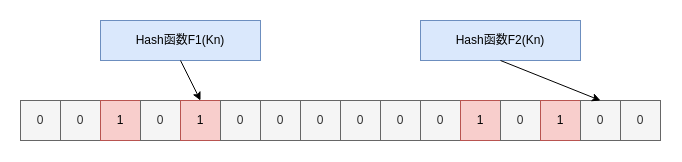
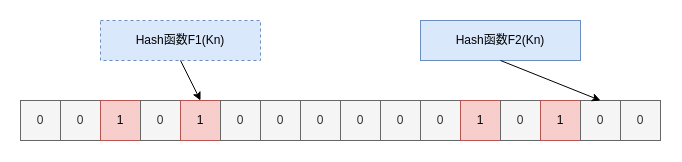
  <mxCell id="0" />
  <mxCell id="1" parent="0" />
- <mxCell id="2" value="Hash函数F1(Kn)" style="rounded=0;whiteSpace=wrap;html=1;fillColor=#dae8fc;strokeColor=#6c8ebf;" vertex="1" parent="1"><mxGeometry x="100" y="20" width="160" height="40" as="geometry" /></mxCell>
+ <mxCell id="2" value="Hash函数F1(Kn)" style="rounded=0;whiteSpace=wrap;html=1;fillColor=#dae8fc;strokeColor=#6c8ebf;dashed=1;" vertex="1" parent="1"><mxGeometry x="100" y="20" width="160" height="40" as="geometry" /></mxCell>
  <mxCell id="3" value="Hash函数F2(Kn)" style="rounded=0;whiteSpace=wrap;html=1;fillColor=#dae8fc;strokeColor=#6c8ebf;" vertex="1" parent="1"><mxGeometry x="420" y="20" width="160" height="40" as="geometry" /></mxCell>
  <mxCell id="4" value="0" style="rounded=0;whiteSpace=wrap;html=1;fillColor=#f5f5f5;strokeColor=#666666;fontColor=#333333;" vertex="1" parent="1"><mxGeometry x="20" y="100" width="40" height="40" as="geometry" /></mxCell>
  <mxCell id="5" value="&lt;span style=&quot;white-space: normal&quot;&gt;0&lt;/span&gt;" style="rounded=0;whiteSpace=wrap;html=1;fillColor=#f5f5f5;strokeColor=#666666;fontColor=#333333;" vertex="1" parent="1"><mxGeometry x="60" y="100" width="40" height="40" as="geometry" /></mxCell>
  <mxCell id="6" value="&lt;span style=&quot;white-space: normal&quot;&gt;1&lt;/span&gt;" style="rounded=0;whiteSpace=wrap;html=1;fillColor=#f8cecc;strokeColor=#b85450;" vertex="1" parent="1"><mxGeometry x="100" y="100" width="40" height="40" as="geometry" /></mxCell>
  <mxCell id="7" value="&lt;span style=&quot;white-space: normal&quot;&gt;0&lt;/span&gt;" style="rounded=0;whiteSpace=wrap;html=1;fillColor=#f5f5f5;strokeColor=#666666;fontColor=#333333;" vertex="1" parent="1"><mxGeometry x="140" y="100" width="40" height="40" as="geometry" /></mxCell>
  <mxCell id="8" value="&lt;span style=&quot;white-space: normal&quot;&gt;1&lt;/span&gt;" style="rounded=0;whiteSpace=wrap;html=1;fillColor=#f8cecc;strokeColor=#b85450;" vertex="1" parent="1"><mxGeometry x="180" y="100" width="40" height="40" as="geometry" /></mxCell>
  <mxCell id="9" value="&lt;span style=&quot;white-space: normal&quot;&gt;0&lt;/span&gt;" style="rounded=0;whiteSpace=wrap;html=1;fillColor=#f5f5f5;strokeColor=#666666;fontColor=#333333;" vertex="1" parent="1"><mxGeometry x="220" y="100" width="40" height="40" as="geometry" /></mxCell>
  <mxCell id="10" value="&lt;span style=&quot;white-space: normal&quot;&gt;0&lt;/span&gt;" style="rounded=0;whiteSpace=wrap;html=1;fillColor=#f5f5f5;strokeColor=#666666;fontColor=#333333;" vertex="1" parent="1"><mxGeometry x="260" y="100" width="40" height="40" as="geometry" /></mxCell>
  <mxCell id="11" value="&lt;span style=&quot;white-space: normal&quot;&gt;0&lt;/span&gt;" style="rounded=0;whiteSpace=wrap;html=1;fillColor=#f5f5f5;strokeColor=#666666;fontColor=#333333;" vertex="1" parent="1"><mxGeometry x="300" y="100" width="40" height="40" as="geometry" /></mxCell>
  <mxCell id="12" value="&lt;span style=&quot;white-space: normal&quot;&gt;0&lt;/span&gt;" style="rounded=0;whiteSpace=wrap;html=1;fillColor=#f5f5f5;strokeColor=#666666;fontColor=#333333;" vertex="1" parent="1"><mxGeometry x="340" y="100" width="40" height="40" as="geometry" /></mxCell>
  <mxCell id="13" value="&lt;span style=&quot;white-space: normal&quot;&gt;0&lt;/span&gt;" style="rounded=0;whiteSpace=wrap;html=1;fillColor=#f5f5f5;strokeColor=#666666;fontColor=#333333;" vertex="1" parent="1"><mxGeometry x="380" y="100" width="40" height="40" as="geometry" /></mxCell>
  <mxCell id="14" value="&lt;span style=&quot;white-space: normal&quot;&gt;0&lt;/span&gt;" style="rounded=0;whiteSpace=wrap;html=1;fillColor=#f5f5f5;strokeColor=#666666;fontColor=#333333;" vertex="1" parent="1"><mxGeometry x="420" y="100" width="40" height="40" as="geometry" /></mxCell>
  <mxCell id="15" value="&lt;span style=&quot;white-space: normal&quot;&gt;1&lt;/span&gt;" style="rounded=0;whiteSpace=wrap;html=1;fillColor=#f8cecc;strokeColor=#b85450;" vertex="1" parent="1"><mxGeometry x="460" y="100" width="40" height="40" as="geometry" /></mxCell>
  <mxCell id="16" value="&lt;span style=&quot;white-space: normal&quot;&gt;0&lt;/span&gt;" style="rounded=0;whiteSpace=wrap;html=1;fillColor=#f5f5f5;strokeColor=#666666;fontColor=#333333;" vertex="1" parent="1"><mxGeometry x="500" y="100" width="40" height="40" as="geometry" /></mxCell>
  <mxCell id="17" value="&lt;span style=&quot;white-space: normal&quot;&gt;1&lt;/span&gt;" style="rounded=0;whiteSpace=wrap;html=1;fillColor=#f8cecc;strokeColor=#b85450;" vertex="1" parent="1"><mxGeometry x="540" y="100" width="40" height="40" as="geometry" /></mxCell>
  <mxCell id="18" value="&lt;span style=&quot;white-space: normal&quot;&gt;0&lt;/span&gt;" style="rounded=0;whiteSpace=wrap;html=1;fillColor=#f5f5f5;strokeColor=#666666;fontColor=#333333;" vertex="1" parent="1"><mxGeometry x="580" y="100" width="40" height="40" as="geometry" /></mxCell>
  <mxCell id="19" value="&lt;span style=&quot;white-space: normal&quot;&gt;0&lt;/span&gt;" style="rounded=0;whiteSpace=wrap;html=1;fillColor=#f5f5f5;strokeColor=#666666;fontColor=#333333;" vertex="1" parent="1"><mxGeometry x="620" y="100" width="40" height="40" as="geometry" /></mxCell>
  <mxCell id="20" value="" style="endArrow=classic;html=1;exitX=0.5;exitY=1;exitDx=0;exitDy=0;entryX=0.5;entryY=0;entryDx=0;entryDy=0;" edge="1" parent="1" source="2" target="8"><mxGeometry width="50" height="50" relative="1" as="geometry"><mxPoint x="-10" y="70" as="sourcePoint" /><mxPoint x="40" y="20" as="targetPoint" /></mxGeometry></mxCell>
  <mxCell id="21" value="" style="endArrow=classic;html=1;exitX=0.5;exitY=1;exitDx=0;exitDy=0;entryX=0.5;entryY=0;entryDx=0;entryDy=0;" edge="1" parent="1" source="3" target="18"><mxGeometry width="50" height="50" relative="1" as="geometry"><mxPoint x="310" y="90" as="sourcePoint" /><mxPoint x="450" y="90" as="targetPoint" /></mxGeometry></mxCell>
